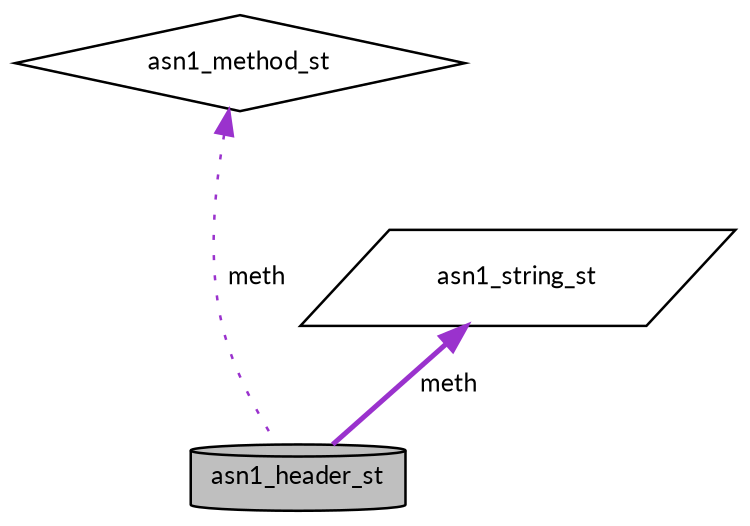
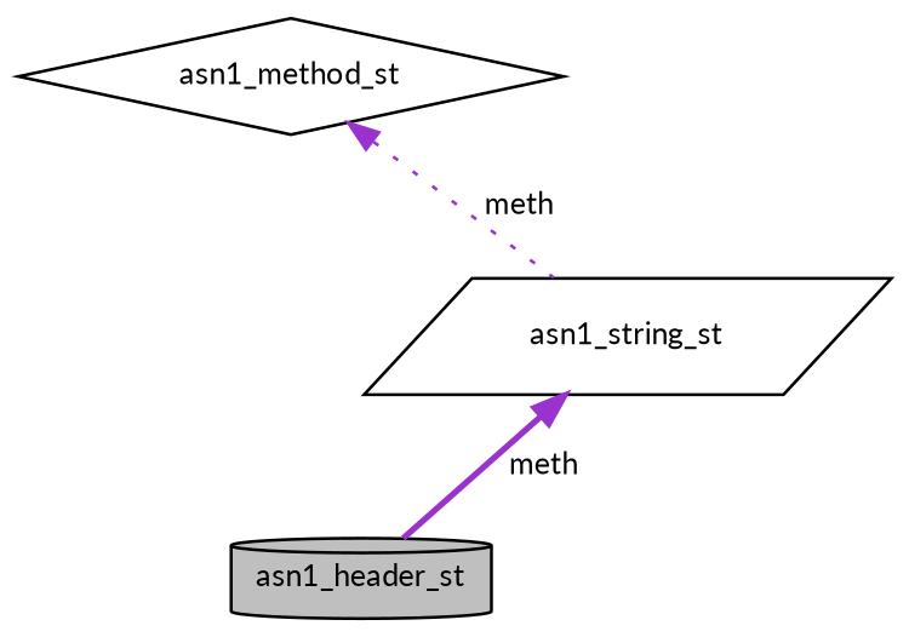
  digraph {
    fontname=Lato
    node [color=black fillcolor=white fontname=Lato fontsize=10 style=filled]
    edge [color=darkorchid3 dir=back fontname=Lato fontsize=10 labelfontname=Helvetica labelfontsize=10]
    n1 [fillcolor=grey75 fontcolor=black height=0.2 label=asn1_header_st shape=cylinder width=0.4]
    n2 [height=0.2 label=asn1_string_st shape=parallelogram width=0.4]
    n3 [height=0.2 label=asn1_method_st shape=diamond width=0.4]
    n2 -> n1 [label=" meth" style=bold]
-   n3 -> n1 [label=" meth" style=dotted]
+   n3 -> n2 [label=" meth" style=dotted]
  }
